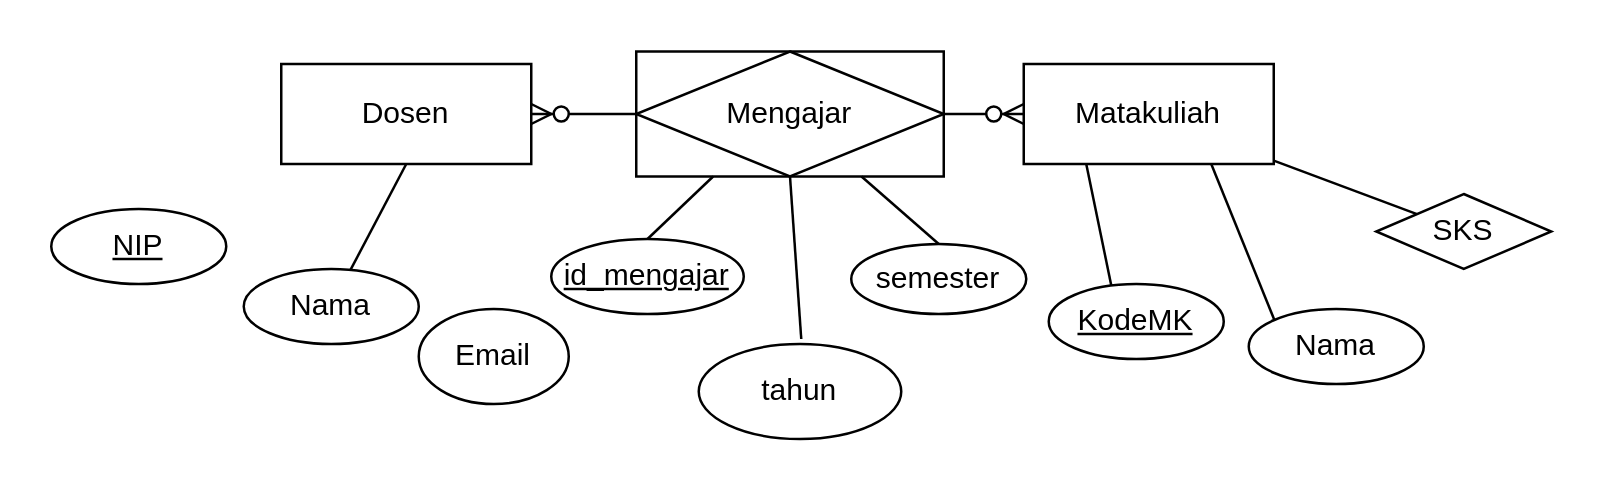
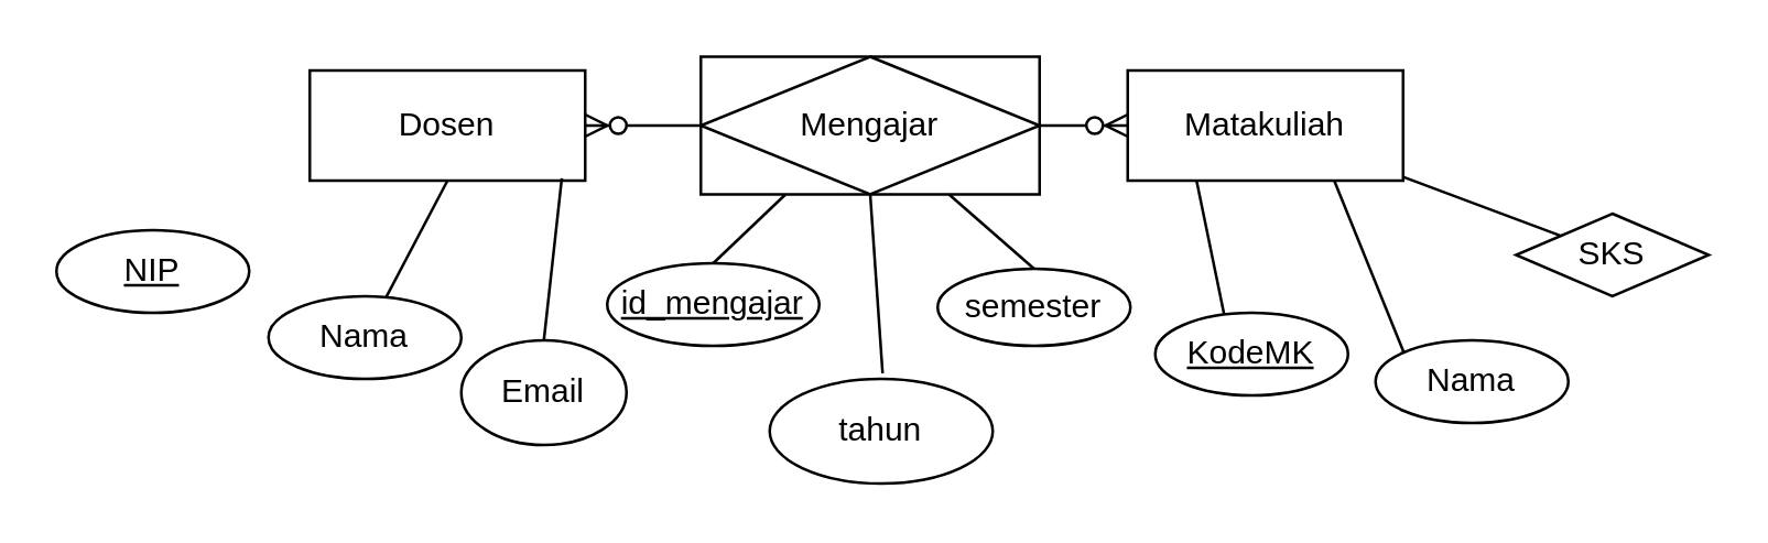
  <mxCell id="0" />
  <mxCell id="1" parent="0" />
  <mxCell id="2" value="Dosen" style="whiteSpace=wrap;html=1;align=center;" parent="1" vertex="1"><mxGeometry x="112" y="25" width="100" height="40" as="geometry" /></mxCell>
  <mxCell id="3" style="edgeStyle=none;html=1;endArrow=none;endFill=0;" parent="1" source="4" target="10" edge="1"><mxGeometry relative="1" as="geometry" /></mxCell>
  <mxCell id="4" value="Matakuliah" style="whiteSpace=wrap;html=1;align=center;" parent="1" vertex="1"><mxGeometry x="409" y="25" width="100" height="40" as="geometry" /></mxCell>
  <mxCell id="5" value="&lt;u&gt;NIP&lt;/u&gt;" style="ellipse;whiteSpace=wrap;html=1;align=center;" parent="1" vertex="1"><mxGeometry x="20" y="83" width="70" height="30" as="geometry" /></mxCell>
  <mxCell id="6" value="Nama" style="ellipse;whiteSpace=wrap;html=1;align=center;" parent="1" vertex="1"><mxGeometry x="97" y="107" width="70" height="30" as="geometry" /></mxCell>
  <mxCell id="7" value="Email" style="ellipse;whiteSpace=wrap;html=1;align=center;direction=south;" parent="1" vertex="1"><mxGeometry x="167" y="123" width="60" height="38" as="geometry" /></mxCell>
  <mxCell id="8" value="&lt;u&gt;KodeMK&lt;/u&gt;" style="ellipse;whiteSpace=wrap;html=1;align=center;" parent="1" vertex="1"><mxGeometry x="419" y="113" width="70" height="30" as="geometry" /></mxCell>
  <mxCell id="9" value="Nama" style="ellipse;whiteSpace=wrap;html=1;align=center;" parent="1" vertex="1"><mxGeometry x="499" y="123" width="70" height="30" as="geometry" /></mxCell>
  <mxCell id="10" value="SKS" style="rhombus;whiteSpace=wrap;html=1;align=center;" parent="1" vertex="1"><mxGeometry x="550" y="77" width="70" height="30" as="geometry" /></mxCell>
  <mxCell id="11" style="html=1;endArrow=none;endFill=0;entryX=0.5;entryY=1;entryDx=0;entryDy=0;" parent="1" source="6" target="2" edge="1"><mxGeometry relative="1" as="geometry"><mxPoint x="187" y="-5" as="sourcePoint" /><mxPoint x="200" y="75" as="targetPoint" /></mxGeometry></mxCell>
+ <mxCell id="12" style="html=1;endArrow=none;endFill=0;exitX=0;exitY=0.5;exitDx=0;exitDy=0;entryX=0.915;entryY=0.978;entryDx=0;entryDy=0;entryPerimeter=0;" parent="1" source="7" target="2" edge="1"><mxGeometry relative="1" as="geometry"><mxPoint x="260" y="105" as="sourcePoint" /><mxPoint x="260" y="75" as="targetPoint" /></mxGeometry></mxCell>
  <mxCell id="13" style="html=1;entryX=0.25;entryY=1;entryDx=0;entryDy=0;endArrow=none;endFill=0;exitX=0.357;exitY=0.016;exitDx=0;exitDy=0;exitPerimeter=0;" parent="1" source="8" target="4" edge="1"><mxGeometry relative="1" as="geometry"><mxPoint x="317" y="5" as="sourcePoint" /><mxPoint x="187" y="65" as="targetPoint" /></mxGeometry></mxCell>
  <mxCell id="14" style="html=1;entryX=0.75;entryY=1;entryDx=0;entryDy=0;endArrow=none;endFill=0;exitX=0;exitY=0;exitDx=0;exitDy=0;" parent="1" source="9" target="4" edge="1"><mxGeometry relative="1" as="geometry"><mxPoint x="422" y="-5" as="sourcePoint" /><mxPoint x="412" y="45" as="targetPoint" /></mxGeometry></mxCell>
  <mxCell id="15" value="Mengajar" style="shape=associativeEntity;whiteSpace=wrap;html=1;align=center;" parent="1" vertex="1"><mxGeometry x="254" y="20" width="123" height="50" as="geometry" /></mxCell>
  <mxCell id="16" value="" style="edgeStyle=entityRelationEdgeStyle;fontSize=12;html=1;endArrow=ERzeroToMany;endFill=1;exitX=0;exitY=0.5;exitDx=0;exitDy=0;entryX=1;entryY=0.5;entryDx=0;entryDy=0;" parent="1" source="15" target="2" edge="1"><mxGeometry width="100" height="100" relative="1" as="geometry"><mxPoint x="320" y="15" as="sourcePoint" /><mxPoint x="420" y="-85" as="targetPoint" /></mxGeometry></mxCell>
  <mxCell id="17" value="" style="edgeStyle=entityRelationEdgeStyle;fontSize=12;html=1;endArrow=ERzeroToMany;endFill=1;exitX=1;exitY=0.5;exitDx=0;exitDy=0;" parent="1" source="15" target="4" edge="1"><mxGeometry width="100" height="100" relative="1" as="geometry"><mxPoint x="320" y="15" as="sourcePoint" /><mxPoint x="420" y="-85" as="targetPoint" /></mxGeometry></mxCell>
  <mxCell id="18" value="id_mengajar" style="ellipse;whiteSpace=wrap;html=1;align=center;fontStyle=4;" parent="1" vertex="1"><mxGeometry x="220" y="95" width="77" height="30" as="geometry" /></mxCell>
  <mxCell id="19" value="tahun" style="ellipse;whiteSpace=wrap;html=1;align=center;" parent="1" vertex="1"><mxGeometry x="279" y="137" width="81" height="38" as="geometry" /></mxCell>
  <mxCell id="20" value="semester" style="ellipse;whiteSpace=wrap;html=1;align=center;" parent="1" vertex="1"><mxGeometry x="340" y="97" width="70" height="28" as="geometry" /></mxCell>
  <mxCell id="21" value="" style="endArrow=none;html=1;rounded=0;exitX=0.5;exitY=0;exitDx=0;exitDy=0;entryX=0.25;entryY=1;entryDx=0;entryDy=0;" parent="1" source="18" target="15" edge="1"><mxGeometry relative="1" as="geometry"><mxPoint x="140" y="-15" as="sourcePoint" /><mxPoint x="300" y="-45" as="targetPoint" /></mxGeometry></mxCell>
  <mxCell id="22" value="" style="endArrow=none;html=1;rounded=0;entryX=0.5;entryY=1;entryDx=0;entryDy=0;" parent="1" target="15" edge="1"><mxGeometry relative="1" as="geometry"><mxPoint x="320" y="135" as="sourcePoint" /><mxPoint x="450" y="-25" as="targetPoint" /></mxGeometry></mxCell>
  <mxCell id="23" value="" style="endArrow=none;html=1;rounded=0;exitX=0.5;exitY=0;exitDx=0;exitDy=0;" parent="1" source="20" target="15" edge="1"><mxGeometry relative="1" as="geometry"><mxPoint x="380" y="85" as="sourcePoint" /><mxPoint x="450" y="-25" as="targetPoint" /></mxGeometry></mxCell>
